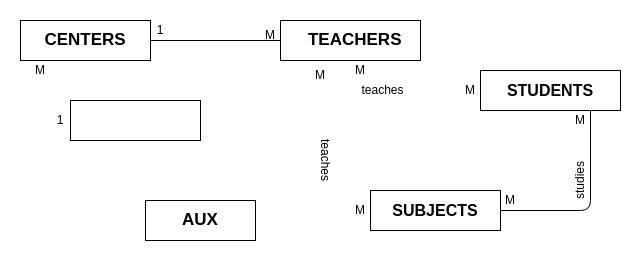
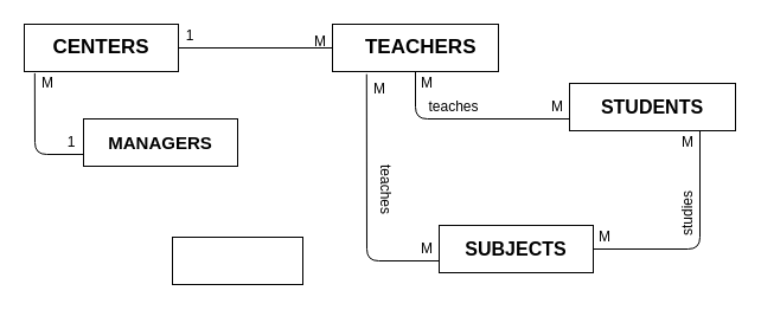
  <mxCell id="0" />
  <mxCell id="1" parent="0" />
  <mxCell id="2" value="" style="rounded=0;whiteSpace=wrap;html=1;" vertex="1" parent="1"><mxGeometry x="20" y="20" width="130" height="40" as="geometry" /></mxCell>
  <mxCell id="3" value="&lt;font size=&quot;1&quot;&gt;&lt;b style=&quot;font-size: 17px&quot;&gt;CENTERS&lt;/b&gt;&lt;/font&gt;" style="text;html=1;strokeColor=none;fillColor=none;align=center;verticalAlign=middle;whiteSpace=wrap;rounded=0;" vertex="1" parent="1"><mxGeometry x="20" y="20" width="130" height="40" as="geometry" /></mxCell>
  <mxCell id="4" value="" style="rounded=0;whiteSpace=wrap;html=1;" vertex="1" parent="1"><mxGeometry x="70" y="100" width="130" height="40" as="geometry" /></mxCell>
+ <mxCell id="5" value="&lt;font size=&quot;1&quot;&gt;&lt;b style=&quot;font-size: 15px&quot;&gt;MANAGERS&lt;/b&gt;&lt;/font&gt;" style="text;html=1;strokeColor=none;fillColor=none;align=center;verticalAlign=middle;whiteSpace=wrap;rounded=0;" vertex="1" parent="1"><mxGeometry x="70" y="100" width="130" height="40" as="geometry" /></mxCell>
+ <mxCell id="6" value="" style="endArrow=none;html=1;exitX=0;exitY=0.75;exitDx=0;exitDy=0;entryX=0.068;entryY=1.035;entryDx=0;entryDy=0;entryPerimeter=0;" edge="1" parent="1" source="5" target="3"><mxGeometry width="50" height="50" relative="1" as="geometry"><mxPoint x="-120" y="100" as="sourcePoint" /><mxPoint x="20" y="90" as="targetPoint" /><Array as="points"><mxPoint x="29" y="130" /></Array></mxGeometry></mxCell>
  <mxCell id="7" value="" style="rounded=0;whiteSpace=wrap;html=1;" vertex="1" parent="1"><mxGeometry x="280" y="20" width="140" height="40" as="geometry" /></mxCell>
  <mxCell id="8" value="&lt;b&gt;&lt;font style=&quot;font-size: 17px&quot;&gt;&amp;nbsp; TEACHERS&lt;/font&gt;&lt;/b&gt;" style="text;html=1;strokeColor=none;fillColor=none;align=center;verticalAlign=middle;whiteSpace=wrap;rounded=0;" vertex="1" parent="1"><mxGeometry x="285" y="20" width="130" height="40" as="geometry" /></mxCell>
  <mxCell id="9" value="" style="endArrow=none;html=1;" edge="1" parent="1"><mxGeometry width="50" height="50" relative="1" as="geometry"><mxPoint x="150" y="40" as="sourcePoint" /><mxPoint x="280" y="40" as="targetPoint" /><Array as="points" /></mxGeometry></mxCell>
  <mxCell id="10" value="" style="rounded=0;whiteSpace=wrap;html=1;" vertex="1" parent="1"><mxGeometry x="370" y="190" width="130" height="40" as="geometry" /></mxCell>
  <mxCell id="11" value="" style="rounded=0;whiteSpace=wrap;html=1;" vertex="1" parent="1"><mxGeometry x="480" y="70" width="140" height="40" as="geometry" /></mxCell>
  <mxCell id="12" value="" style="rounded=0;whiteSpace=wrap;html=1;" vertex="1" parent="1"><mxGeometry x="145" y="200" width="110" height="40" as="geometry" /></mxCell>
  <mxCell id="13" value="&lt;font size=&quot;1&quot;&gt;&lt;b style=&quot;font-size: 16px&quot;&gt;SUBJECTS&lt;/b&gt;&lt;/font&gt;" style="text;html=1;strokeColor=none;fillColor=none;align=center;verticalAlign=middle;whiteSpace=wrap;rounded=0;" vertex="1" parent="1"><mxGeometry x="370" y="190" width="130" height="40" as="geometry" /></mxCell>
  <mxCell id="14" value="&lt;font style=&quot;font-size: 16px&quot;&gt;&lt;b&gt;STUDENTS&lt;/b&gt;&lt;/font&gt;" style="text;html=1;strokeColor=none;fillColor=none;align=center;verticalAlign=middle;whiteSpace=wrap;rounded=0;" vertex="1" parent="1"><mxGeometry x="480" y="70" width="140" height="40" as="geometry" /></mxCell>
- <mxCell id="15" value="&lt;font style=&quot;font-size: 17px&quot;&gt;&lt;b&gt;AUX&lt;/b&gt;&lt;/font&gt;" style="text;html=1;strokeColor=none;fillColor=none;align=center;verticalAlign=middle;whiteSpace=wrap;rounded=0;" vertex="1" parent="1"><mxGeometry x="150" y="200" width="100" height="40" as="geometry" /></mxCell>
  <mxCell id="16" value="M" style="text;html=1;strokeColor=none;fillColor=none;align=center;verticalAlign=middle;whiteSpace=wrap;rounded=0;" vertex="1" parent="1"><mxGeometry x="250" y="20" width="40" height="30" as="geometry" /></mxCell>
  <mxCell id="17" value="M" style="text;html=1;strokeColor=none;fillColor=none;align=center;verticalAlign=middle;whiteSpace=wrap;rounded=0;" vertex="1" parent="1"><mxGeometry x="20" y="60" width="40" height="20" as="geometry" /></mxCell>
  <mxCell id="18" value="1" style="text;html=1;strokeColor=none;fillColor=none;align=center;verticalAlign=middle;whiteSpace=wrap;rounded=0;" vertex="1" parent="1"><mxGeometry x="50" y="110" width="20" height="20" as="geometry" /></mxCell>
  <mxCell id="19" value="1" style="text;html=1;strokeColor=none;fillColor=none;align=center;verticalAlign=middle;whiteSpace=wrap;rounded=0;" vertex="1" parent="1"><mxGeometry x="150" y="20" width="20" height="20" as="geometry" /></mxCell>
  <mxCell id="20" value="teaches&lt;br&gt;" style="text;html=1;strokeColor=none;fillColor=none;align=center;verticalAlign=middle;whiteSpace=wrap;rounded=0;rotation=90;" vertex="1" parent="1"><mxGeometry x="305" y="150" width="40" height="20" as="geometry" /></mxCell>
+ <mxCell id="21" value="" style="endArrow=none;html=1;entryX=0.183;entryY=1.055;entryDx=0;entryDy=0;entryPerimeter=0;exitX=0;exitY=0.75;exitDx=0;exitDy=0;" edge="1" parent="1" source="13" target="8"><mxGeometry width="50" height="50" relative="1" as="geometry"><mxPoint x="210" y="210" as="sourcePoint" /><mxPoint x="260" y="160" as="targetPoint" /><Array as="points"><mxPoint x="309" y="220" /></Array></mxGeometry></mxCell>
  <mxCell id="22" value="" style="endArrow=none;html=1;exitX=1;exitY=0.5;exitDx=0;exitDy=0;" edge="1" parent="1" source="13"><mxGeometry width="50" height="50" relative="1" as="geometry"><mxPoint x="540" y="160" as="sourcePoint" /><mxPoint x="590" y="110" as="targetPoint" /><Array as="points"><mxPoint x="590" y="210" /></Array></mxGeometry></mxCell>
  <mxCell id="23" value="studies" style="text;html=1;strokeColor=none;fillColor=none;align=center;verticalAlign=middle;whiteSpace=wrap;rounded=0;rotation=-90;" vertex="1" parent="1"><mxGeometry x="560" y="170" width="40" height="20" as="geometry" /></mxCell>
  <mxCell id="24" value="M" style="text;html=1;strokeColor=none;fillColor=none;align=center;verticalAlign=middle;whiteSpace=wrap;rounded=0;" vertex="1" parent="1"><mxGeometry x="300" y="60" width="40" height="30" as="geometry" /></mxCell>
  <mxCell id="25" value="M" style="text;html=1;strokeColor=none;fillColor=none;align=center;verticalAlign=middle;whiteSpace=wrap;rounded=0;" vertex="1" parent="1"><mxGeometry x="490" y="190" width="40" height="20" as="geometry" /></mxCell>
  <mxCell id="26" value="M" style="text;html=1;strokeColor=none;fillColor=none;align=center;verticalAlign=middle;whiteSpace=wrap;rounded=0;" vertex="1" parent="1"><mxGeometry x="340" y="200" width="40" height="20" as="geometry" /></mxCell>
  <mxCell id="27" value="M" style="text;html=1;strokeColor=none;fillColor=none;align=center;verticalAlign=middle;whiteSpace=wrap;rounded=0;" vertex="1" parent="1"><mxGeometry x="560" y="105" width="40" height="30" as="geometry" /></mxCell>
+ <mxCell id="28" value="" style="endArrow=none;html=1;exitX=0.5;exitY=1;exitDx=0;exitDy=0;entryX=0;entryY=0.75;entryDx=0;entryDy=0;" edge="1" parent="1" source="8" target="14"><mxGeometry width="50" height="50" relative="1" as="geometry"><mxPoint x="430" y="140" as="sourcePoint" /><mxPoint x="480" y="90" as="targetPoint" /><Array as="points"><mxPoint x="350" y="100" /></Array></mxGeometry></mxCell>
  <mxCell id="29" value="teaches" style="text;html=1;strokeColor=none;fillColor=none;align=center;verticalAlign=middle;whiteSpace=wrap;rounded=0;" vertex="1" parent="1"><mxGeometry x="355" y="80" width="55" height="20" as="geometry" /></mxCell>
  <mxCell id="30" value="M" style="text;html=1;strokeColor=none;fillColor=none;align=center;verticalAlign=middle;whiteSpace=wrap;rounded=0;" vertex="1" parent="1"><mxGeometry x="450" y="80" width="40" height="20" as="geometry" /></mxCell>
  <mxCell id="31" value="M" style="text;html=1;strokeColor=none;fillColor=none;align=center;verticalAlign=middle;whiteSpace=wrap;rounded=0;" vertex="1" parent="1"><mxGeometry x="340" y="60" width="40" height="20" as="geometry" /></mxCell>
